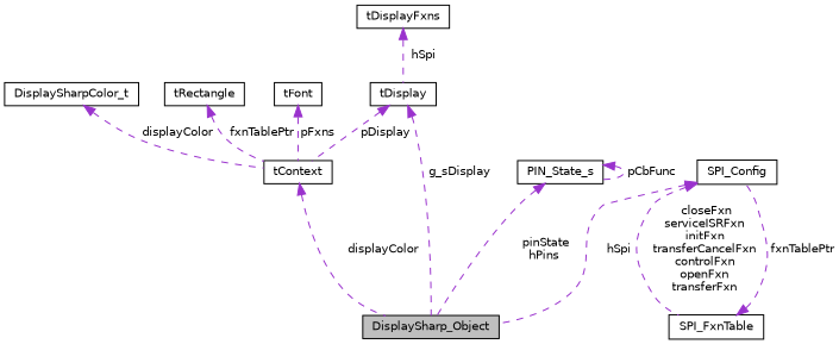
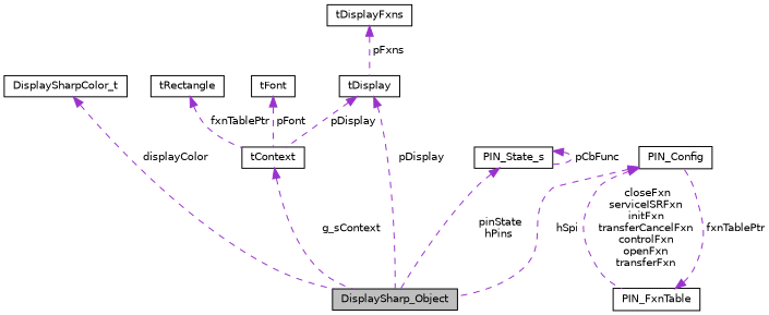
  digraph {
    node [color=black fillcolor=white fontname=Helvetica fontsize=10 shape=record style=filled]
    edge [color=darkorchid3 dir=back fontname=Helvetica fontsize=10 labelfontname=Helvetica labelfontsize=10 style=dashed]
    n1 [fillcolor=grey75 fontcolor=black height=0.2 label=DisplaySharp_Object width=0.4]
    n2 [height=0.2 label=DisplaySharpColor_t width=0.4]
    n3 [height=0.2 label=PIN_State_s width=0.4]
    n4 [height=0.2 label=tContext width=0.4]
    n5 [height=0.2 label=tRectangle width=0.4]
    n6 [height=0.2 label=tFont width=0.4]
    n7 [height=0.2 label=tDisplay width=0.4]
    n8 [height=0.2 label=tDisplayFxns width=0.4]
-   n9 [height=0.2 label=SPI_Config width=0.4]
-   n10 [height=0.2 label=SPI_FxnTable width=0.4]
-   n2 -> n4 [label=" displayColor"]
+   n9 [height=0.2 label=PIN_Config width=0.4]
+   n10 [height=0.2 label=PIN_FxnTable width=0.4]
+   n2 -> n1 [label=" displayColor"]
    n3 -> n1 [label=" pinState\nhPins"]
    n3 -> n3 [label=" pCbFunc"]
-   n4 -> n1 [label=" displayColor"]
+   n4 -> n1 [label=" g_sContext"]
    n5 -> n4 [label=" fxnTablePtr"]
-   n6 -> n4 [label=" pFxns"]
-   n7 -> n1 [label=" g_sDisplay"]
+   n6 -> n4 [label=" pFont"]
+   n7 -> n1 [label=" pDisplay"]
    n7 -> n4 [label=" pDisplay"]
-   n8 -> n7 [label=" hSpi"]
+   n8 -> n7 [label=" pFxns"]
    n9 -> n1 [label=" hSpi"]
    n9 -> n10 [label=" closeFxn\nserviceISRFxn\ninitFxn\ntransferCancelFxn\ncontrolFxn\nopenFxn\ntransferFxn"]
    n10 -> n9 [label=" fxnTablePtr"]
  }
